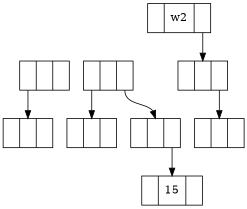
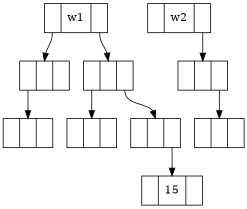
  digraph {
    node [shape=record]
    edge [headport=c tailport=r]
+   n1 [label=" <l> | <c> w1  | <r> "]
    n2 [label=" <l> | <c>     | <r> "]
    n3 [label=" <l> | <c>     | <r> "]
    n4 [label=" <l> | <c>     | <r> "]
    n5 [label=" <l> | <c>     | <r> "]
    n6 [label=" <l> | <c>     | <r> "]
    n7 [label=" <l> | <c> 15  | <r> "]
    n8 [label=" <l> | <c> w2  | <r> "]
    n9 [label=" <l> | <c>     | <r> "]
    n10 [label=" <l> | <c>     | <r> "]
+   n1 -> n2 [tailport=l]
+   n1 -> n3
    n2 -> n4 [tailport=l]
    n3 -> n5 [tailport=l]
    n3 -> n6
    n6 -> n7
    n8 -> n9
    n9 -> n10
  }
